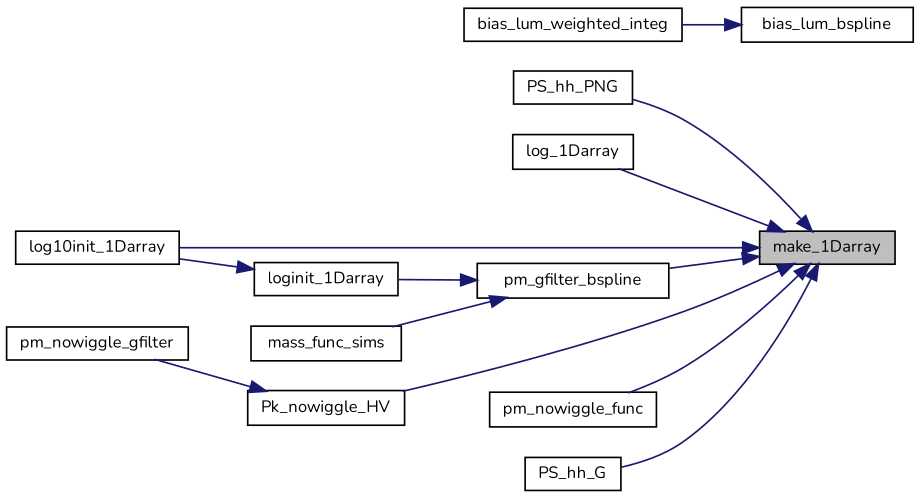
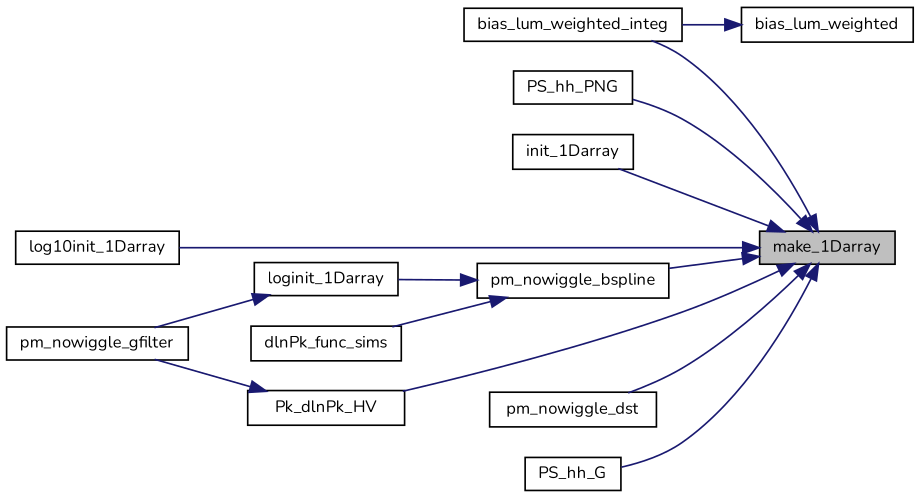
  digraph {
    fontname=Nunito
    rankdir=RL
    node [color=black fillcolor=white fontname=Nunito fontsize=10 shape=record style=filled]
    edge [color=midnightblue dir=back fontname=Nunito fontsize=10 labelfontname=Helvetica labelfontsize=10 style=solid]
    n1 [fillcolor=grey75 fontcolor=black height=0.2 label=make_1Darray width=0.4]
    n2 [height=0.2 label=bias_lum_weighted_integ width=0.4]
-   n3 [height=0.2 label=log_1Darray width=0.4]
+   n3 [height=0.2 label=init_1Darray width=0.4]
    n4 [height=0.2 label=log10init_1Darray width=0.4]
-   n5 [height=0.2 label=Pk_nowiggle_HV width=0.4]
-   n6 [height=0.2 label=pm_gfilter_bspline width=0.4]
-   n7 [height=0.2 label=pm_nowiggle_func width=0.4]
+   n5 [height=0.2 label=Pk_dlnPk_HV width=0.4]
+   n6 [height=0.2 label=pm_nowiggle_bspline width=0.4]
+   n7 [height=0.2 label=pm_nowiggle_dst width=0.4]
    n8 [height=0.2 label=PS_hh_G width=0.4]
    n9 [height=0.2 label=PS_hh_PNG width=0.4]
    n10 [height=0.2 label=loginit_1Darray width=0.4]
    n11 [height=0.2 label=pm_nowiggle_gfilter width=0.4]
-   n12 [height=0.2 label=mass_func_sims width=0.4]
-   n13 [height=0.2 label=bias_lum_bspline width=0.4]
+   n12 [height=0.2 label=dlnPk_func_sims width=0.4]
+   n13 [height=0.2 label=bias_lum_weighted width=0.4]
+   n1 -> n2
    n1 -> n3
    n1 -> n4
    n1 -> n5
    n1 -> n6
    n1 -> n7
    n1 -> n8
    n1 -> n9
    n5 -> n11
    n6 -> n10
    n6 -> n12
-   n10 -> n4
+   n10 -> n11
    n13 -> n2
  }
